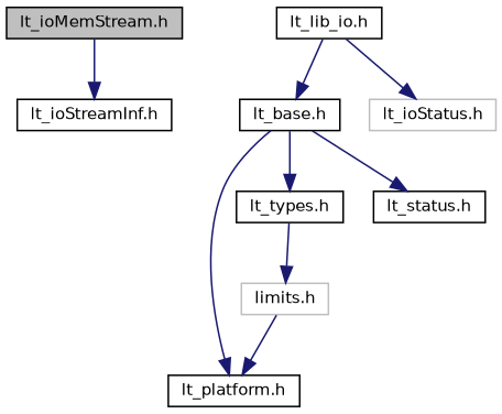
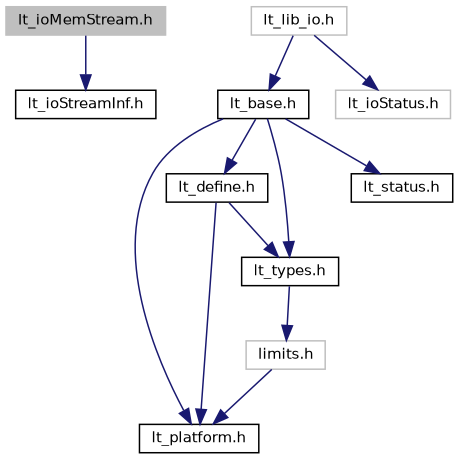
  digraph {
    node [color=black fontname=Helvetica fontsize=10 shape=record]
    edge [color=midnightblue fontname=Helvetica fontsize=10 labelfontname=Helvetica labelfontsize=10 style=solid]
-   n1 [fillcolor=grey75 fontcolor=black height=0.2 label="lt_ioMemStream.h" style=filled width=0.4]
+   n1 [color=grey75 fillcolor=grey75 fontcolor=black height=0.2 label="lt_ioMemStream.h" style=filled width=0.4]
    n2 [height=0.2 label="lt_ioStreamInf.h" width=0.4]
-   n3 [height=0.2 label="lt_lib_io.h" width=0.4]
+   n3 [color=grey75 height=0.2 label="lt_lib_io.h" width=0.4]
    n4 [height=0.2 label="lt_base.h" width=0.4]
    n5 [color=grey75 height=0.2 label="lt_ioStatus.h" width=0.4]
    n6 [height=0.2 label="lt_platform.h" width=0.4]
+   n7 [height=0.2 label="lt_define.h" width=0.4]
    n8 [height=0.2 label="lt_types.h" width=0.4]
    n9 [height=0.2 label="lt_status.h" width=0.4]
    n10 [color=grey75 height=0.2 label="limits.h" width=0.4]
    n1 -> n2
    n3 -> n4
    n3 -> n5
    n4 -> n6
+   n4 -> n7
    n4 -> n8
    n4 -> n9
+   n7 -> n6
+   n7 -> n8
    n8 -> n10
    n10 -> n6
  }
